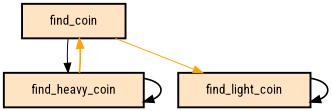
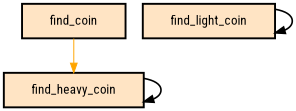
  digraph {
    fontname="Roboto Condensed"
    node [fillcolor=bisque fontname="Roboto Condensed" margin="0.4,0.1" shape=box style="filled,bold"]
    edge [color=orange fontname="Roboto Condensed" penwidth=1.6931471805599454]
    n1 [label=find_coin]
    n2 [label=find_heavy_coin]
    n3 [label=find_light_coin]
-   n1 -> n2 [color=black penwidth=1]
-   n1 -> n3 [penwidth=1]
-   n2 -> n1
+   n1 -> n2 [penwidth=1]
    n2 -> n2 [color=black]
    n3 -> n3 [color=black]
  }
